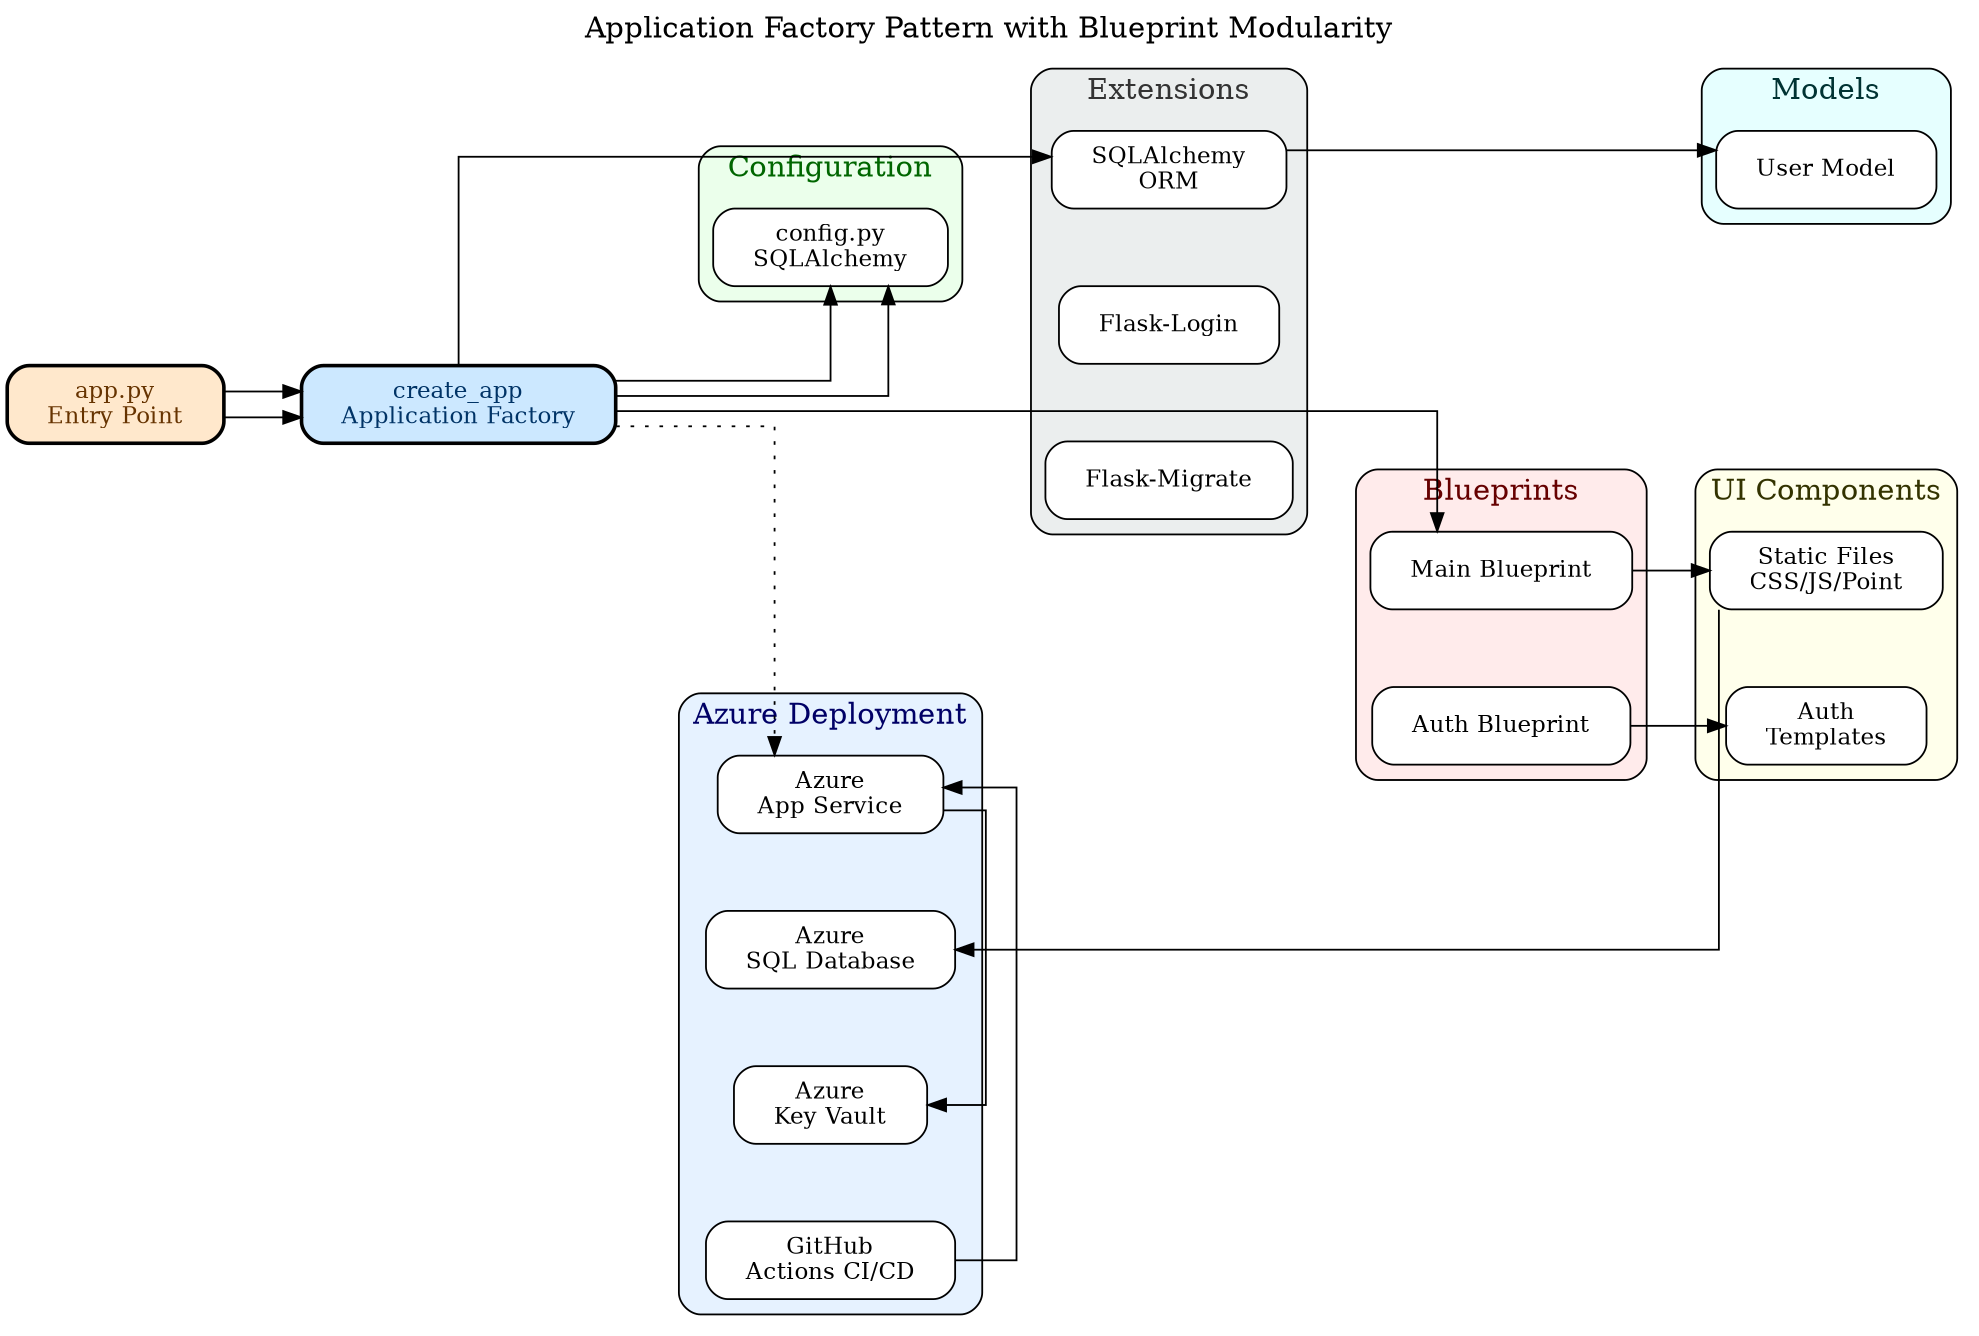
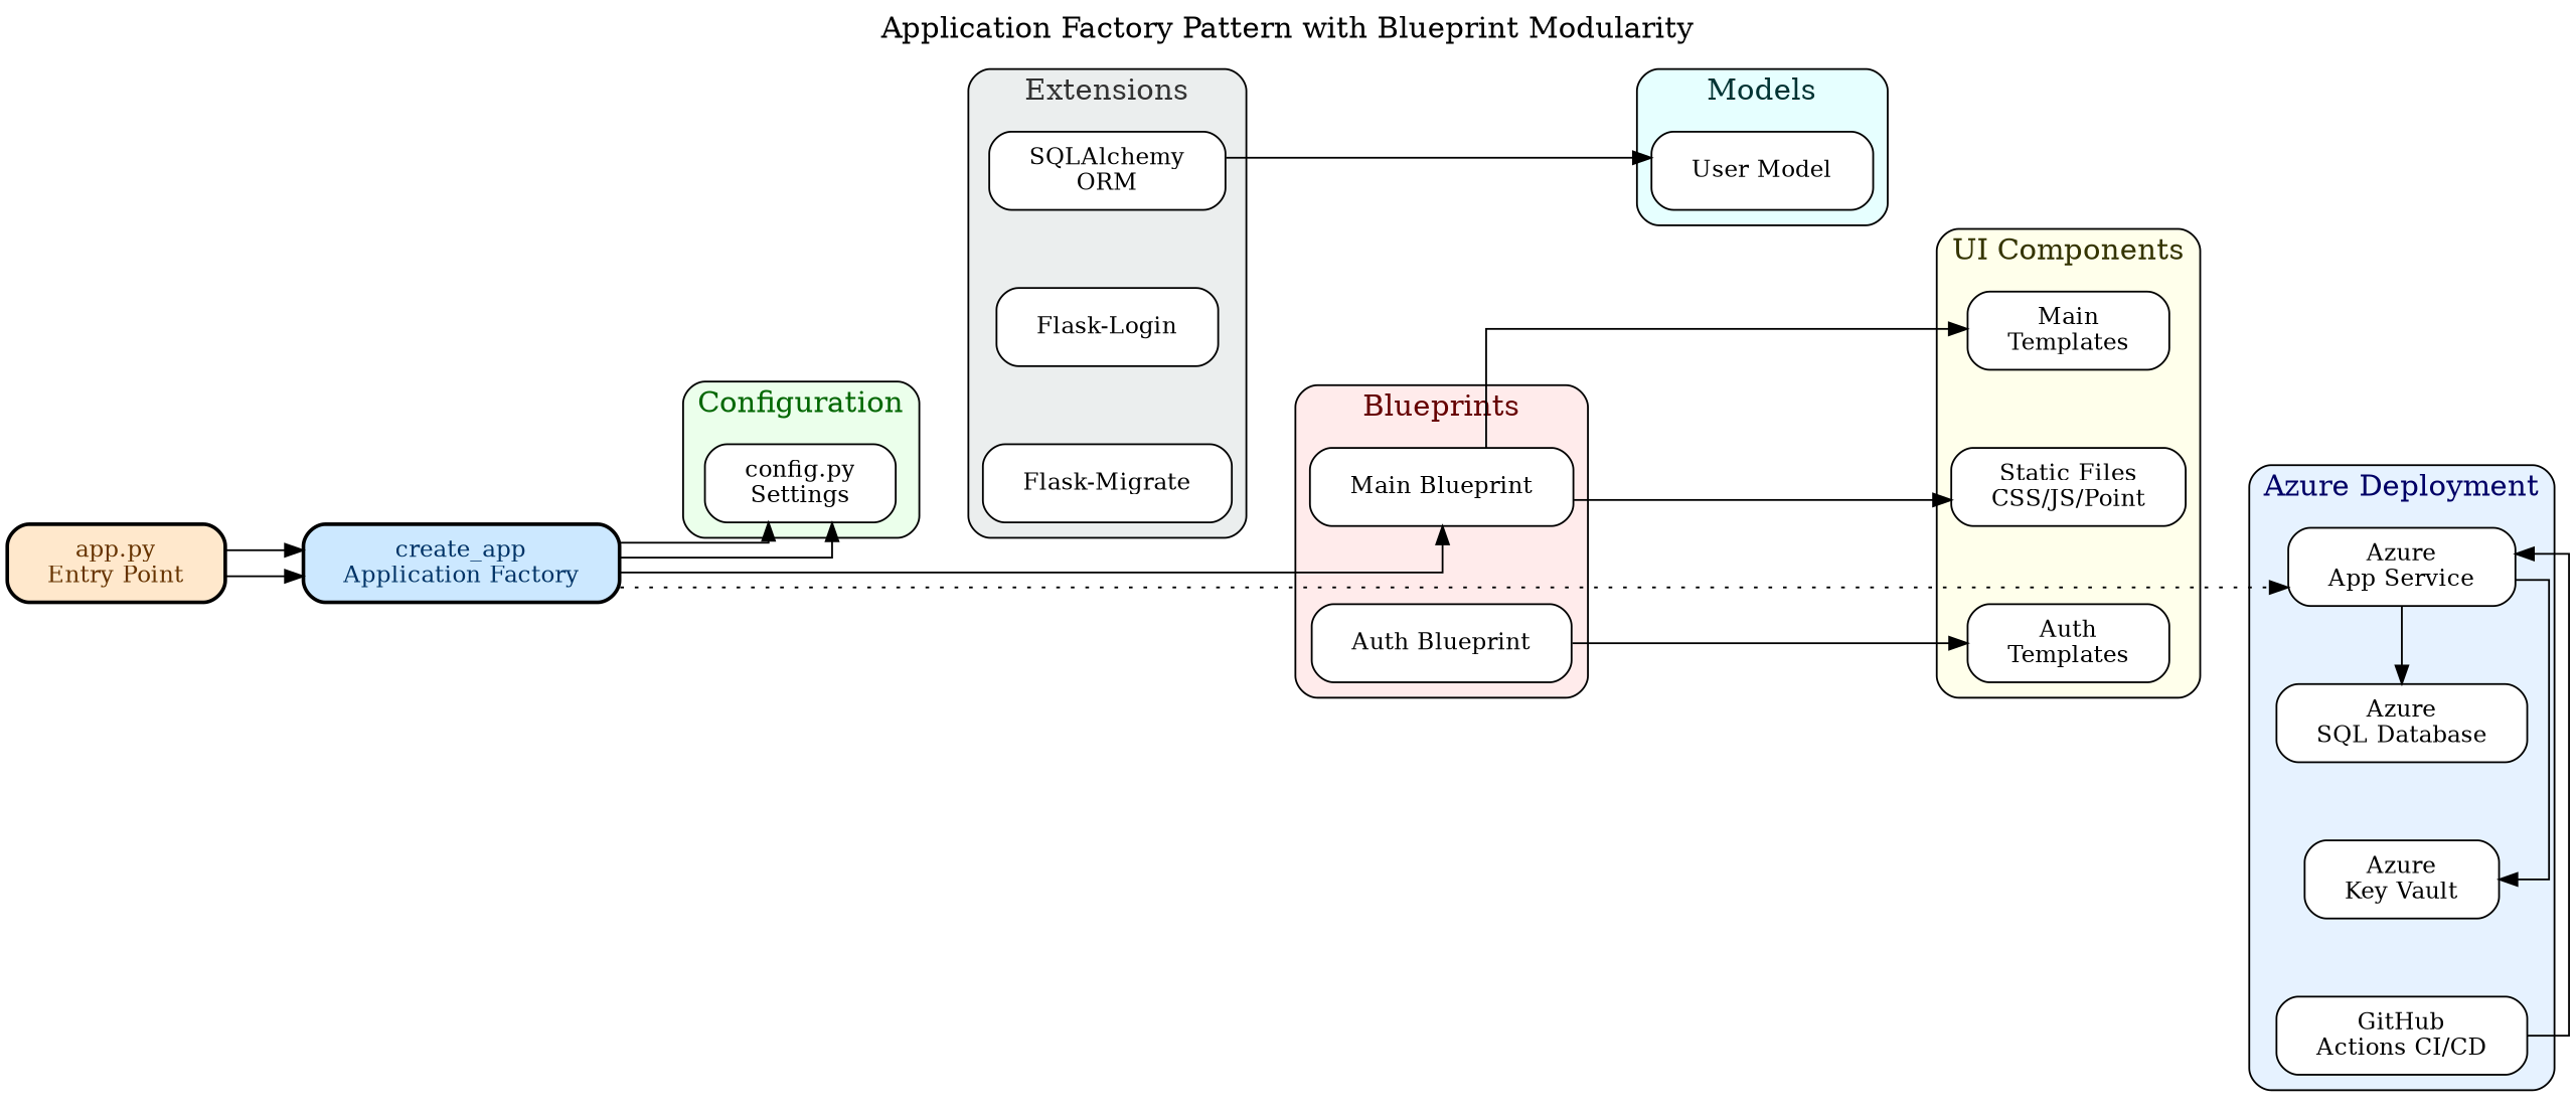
  digraph {
    compound=true
    fontname="DejaVu Serif"
    fontsize=16
    label="Application Factory Pattern with Blueprint Modularity"
    labelloc=t
    nodesep=0.6
    rankdir=LR
    ranksep=0.6
    splines=ortho
    node [fillcolor=white fontcolor=black fontname="DejaVu Serif" fontsize=13 margin="0.3,0.1" shape=box style="rounded,filled"]
    edge [fontcolor="#333333" fontname="DejaVu Serif" fontsize=11]
-   n1 [height=0.6 label="config.py\nSQLAlchemy" width=1.2]
+   n1 [height=0.6 label="config.py\nSettings" width=1.2]
    n2 [height=0.6 label="SQLAlchemy\nORM" width=1.2]
    n3 [height=0.6 label="Flask-Login" width=1.2]
    n4 [height=0.6 label="Flask-Migrate" width=1.2]
    n5 [height=0.6 label="Main Blueprint" width=1.2]
    n6 [height=0.6 label="Auth Blueprint" width=1.2]
    n7 [height=0.6 label="User Model" width=1.2]
+   n8 [height=0.6 label="Main\nTemplates" width=1.2]
    n9 [height=0.6 label="Auth\nTemplates" width=1.2]
    n10 [height=0.6 label="Static Files\nCSS/JS/Point" width=1.2]
    n11 [height=0.6 label="Azure\nApp Service" width=1.2]
    n12 [height=0.6 label="Azure\nSQL Database" width=1.2]
    n13 [height=0.6 label="Azure\nKey Vault" width=1.2]
    n14 [height=0.6 label="GitHub\nActions CI/CD" width=1.2]
    n15 [fillcolor="#FFE8CC" fontcolor="#663300" height=0.6 label="app.py\nEntry Point" penwidth=2 width=1.2]
    n16 [fillcolor="#CCE8FF" fontcolor="#003366" height=0.6 label="create_app\nApplication Factory" penwidth=2 width=1.2]
    subgraph cluster_1 {
      fillcolor="#EBFFEB"
      fontcolor="#006600"
      label=Configuration
      style="rounded,filled"
      n1
    }
    subgraph cluster_2 {
      fillcolor="#EBEEEE"
      fontcolor="#333333"
      label=Extensions
      style="rounded,filled"
      subgraph sub_3 {
        fillcolor="#EBEEEE"
        fontcolor="#333333"
        label=Extensions
        rank=same
        style="rounded,filled"
        n2
        n3
        n4
      }
    }
    subgraph cluster_4 {
      fillcolor="#FFEBEB"
      fontcolor="#660000"
      label=Blueprints
      style="rounded,filled"
      subgraph sub_5 {
        fillcolor="#FFEBEB"
        fontcolor="#660000"
        label=Blueprints
        rank=same
        style="rounded,filled"
        n5
        n6
      }
    }
    subgraph cluster_6 {
      fillcolor="#E6FFFF"
      fontcolor="#003333"
      label=Models
      style="rounded,filled"
      n7
    }
    subgraph cluster_7 {
      fillcolor="#FFFFEB"
      fontcolor="#333300"
      label="UI Components"
      style="rounded,filled"
      subgraph sub_8 {
        fillcolor="#FFFFEB"
        fontcolor="#333300"
        label="UI Components"
        rank=same
        style="rounded,filled"
+       n8
        n9
        n10
      }
    }
    subgraph cluster_9 {
      fillcolor="#E6F2FF"
      fontcolor="#000066"
      label="Azure Deployment"
      style="rounded,filled"
      subgraph sub_10 {
        fillcolor="#E6F2FF"
        fontcolor="#000066"
        label="Azure Deployment"
        rank=same
        style="rounded,filled"
        n11
        n12
        n13
        n14
      }
    }
    n1 -> n2 [style=invis]
    n2 -> n5 [style=invis]
    n2 -> n7 [weight=2]
    n5 -> n7 [style=invis]
+   n5 -> n8 [weight=2]
    n5 -> n10 [weight=1]
    n6 -> n9 [weight=2]
-   n10 -> n12 [constraint=false]
+   n7 -> n8 [style=invis]
+   n8 -> n11 [style=invis]
+   n11 -> n12 [constraint=false]
    n11 -> n13 [constraint=false]
    n14 -> n11 [constraint=false]
    n15 -> n16 [weight=10]
    n15 -> n16
    n16 -> n1
    n16 -> n1 [weight=2]
-   n16 -> n2 [weight=2]
    n16 -> n5 [weight=2]
    n16 -> n11 [style=dotted weight=1]
  }
